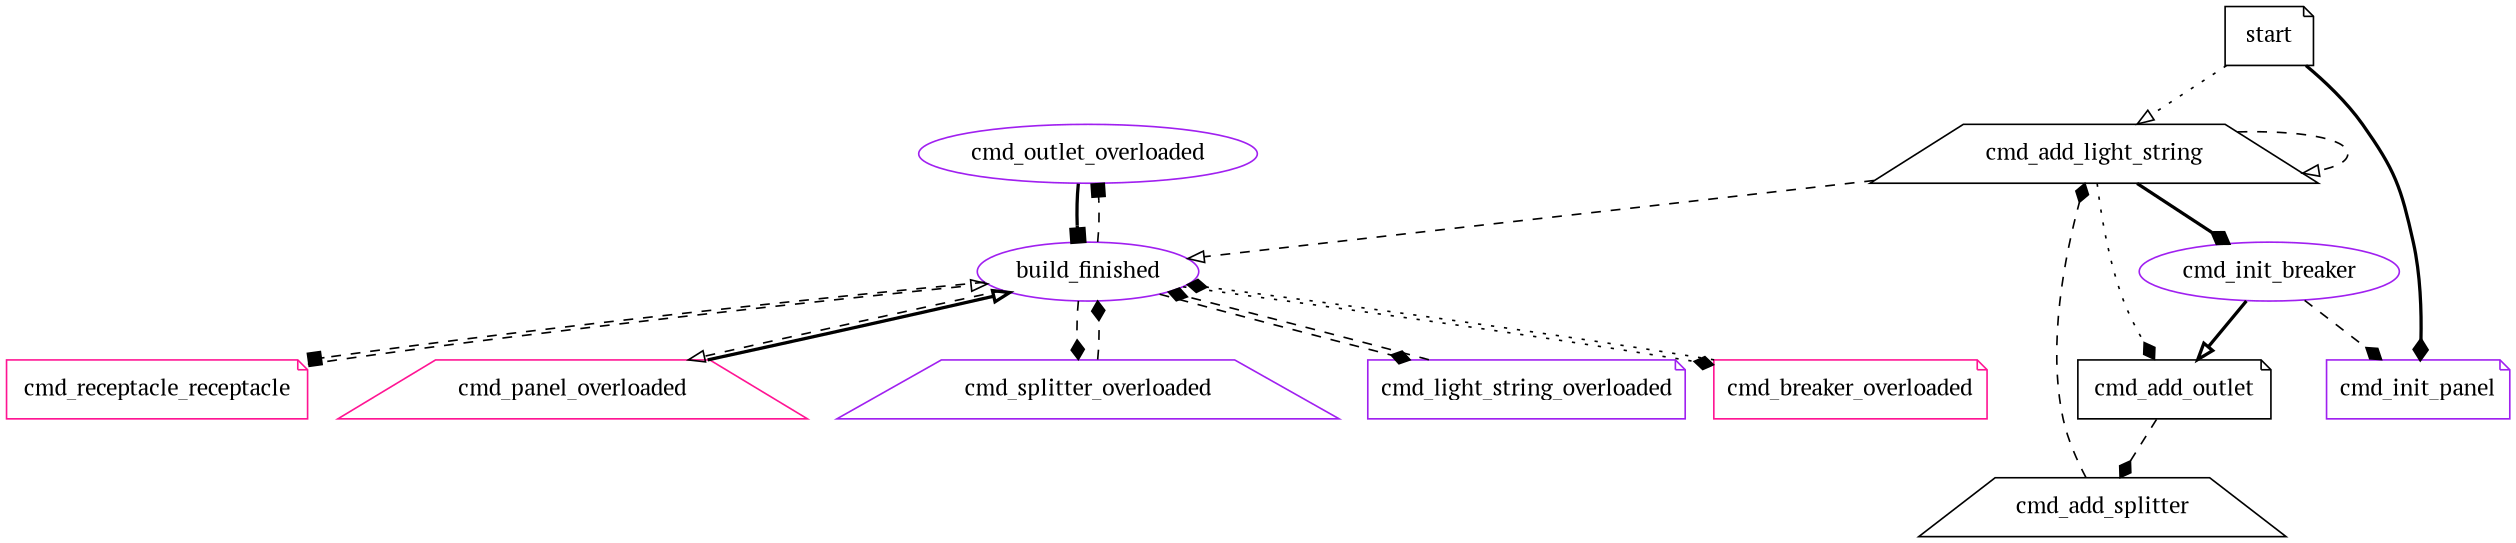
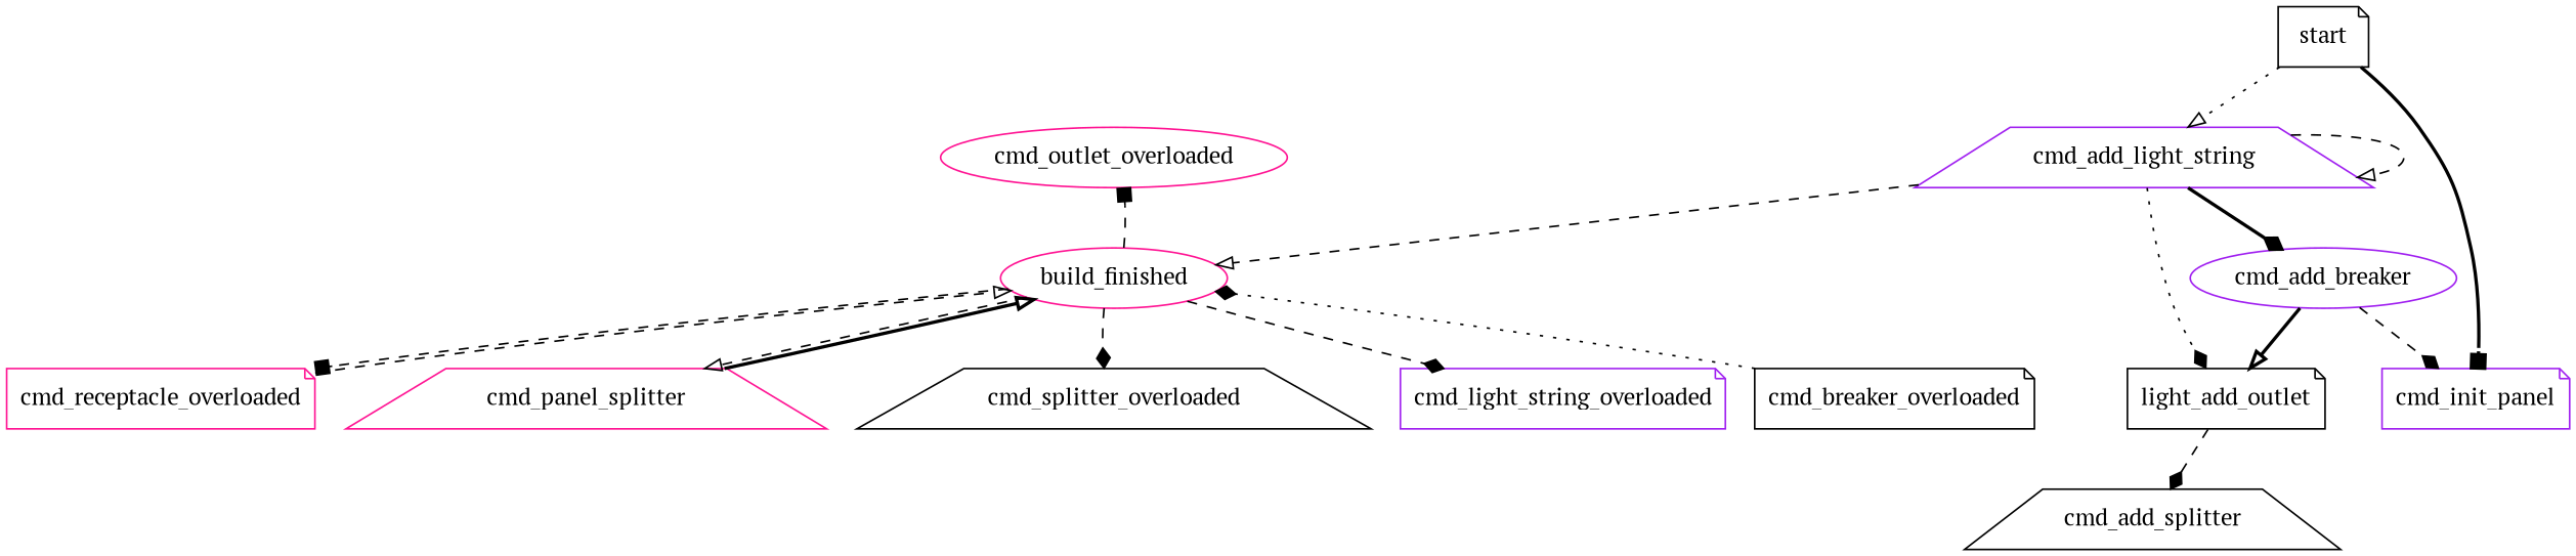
  digraph {
    fontname="PT Serif"
    node [color=purple fontname="PT Serif" shape=note]
    edge [arrowhead=diamond fontname="PT Serif" style=dashed]
-   n1 [label=cmd_outlet_overloaded shape=ellipse]
-   n2 [label=build_finished shape=ellipse]
-   n3 [color=deeppink label=cmd_receptacle_receptacle]
-   n4 [color=deeppink label=cmd_panel_overloaded shape=trapezium]
-   n5 [label=cmd_splitter_overloaded shape=trapezium]
+   n1 [color=deeppink label=cmd_outlet_overloaded shape=ellipse]
+   n2 [color=deeppink label=build_finished shape=ellipse]
+   n3 [color=deeppink label=cmd_receptacle_overloaded]
+   n4 [color=deeppink label=cmd_panel_splitter shape=trapezium]
+   n5 [color=black label=cmd_splitter_overloaded shape=trapezium]
    n6 [label=cmd_light_string_overloaded]
-   n7 [color=deeppink label=cmd_breaker_overloaded]
-   n8 [color=black label=cmd_add_outlet]
+   n7 [color=black label=cmd_breaker_overloaded]
+   n8 [color=black label=light_add_outlet]
    n9 [color=black label=cmd_add_splitter shape=trapezium]
-   n10 [color=black label=cmd_add_light_string shape=trapezium]
-   n11 [label=cmd_init_breaker shape=ellipse]
+   n10 [label=cmd_add_light_string shape=trapezium]
+   n11 [label=cmd_add_breaker shape=ellipse]
    n12 [label=cmd_init_panel]
    n13 [color=black label=start]
-   n1 -> n2 [arrowhead=box style=bold]
    n2 -> n1 [arrowhead=box]
    n2 -> n3 [arrowhead=box]
    n2 -> n4 [arrowhead=onormal]
    n2 -> n5
    n2 -> n6
-   n2 -> n7 [style=dotted]
    n3 -> n2 [arrowhead=onormal]
    n4 -> n2 [arrowhead=onormal style=bold]
-   n5 -> n2
-   n6 -> n2
    n7 -> n2 [style=dotted]
    n8 -> n9
-   n9 -> n10
    n10 -> n2 [arrowhead=onormal]
    n10 -> n8 [style=dotted]
    n10 -> n10 [arrowhead=onormal]
    n10 -> n11 [style=bold]
    n11 -> n8 [arrowhead=onormal style=bold]
    n11 -> n12
    n13 -> n10 [arrowhead=onormal style=dotted]
-   n13 -> n12 [style=bold]
+   n13 -> n12 [arrowhead=box style=bold]
  }
